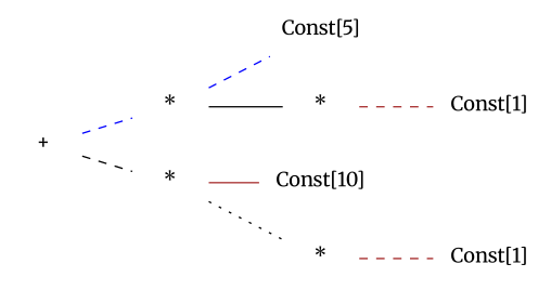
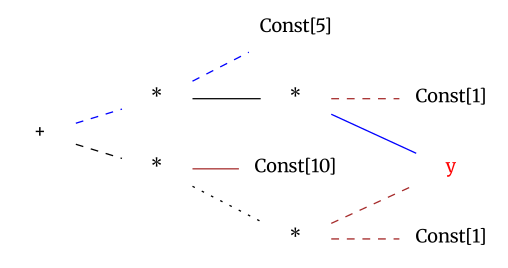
  graph {
    rankdir=LR
    fontname=Merriweather
    node [shape=none fontname=Merriweather]
    edge [dir=none color=brown style=dashed fontname=Merriweather]
    n1 [label=< <font color="black">+</font> >]
    n2 [label=< <font color="black">*</font> >]
    n3 [label=< <font color="black">*</font> >]
    n4 [label=< <font color="black">Const[5]</font> >]
    n5 [label=< <font color="black">*</font> >]
+   n6 [label=< <font color="red">y</font> >]
    n7 [label=< <font color="black">Const[1]</font> >]
    n8 [label=< <font color="black">Const[10]</font> >]
    n9 [label=< <font color="black">*</font> >]
    n10 [label=< <font color="black">Const[1]</font> >]
    n1 -- n2 [color=blue]
    n1 -- n3 [color=black]
    n2 -- n4 [color=blue]
    n2 -- n5 [color=black style=solid]
    n3 -- n8 [style=solid]
    n3 -- n9 [color=black style=dotted]
+   n5 -- n6 [color=blue style=solid]
    n5 -- n7
+   n9 -- n6
    n9 -- n10
  }
